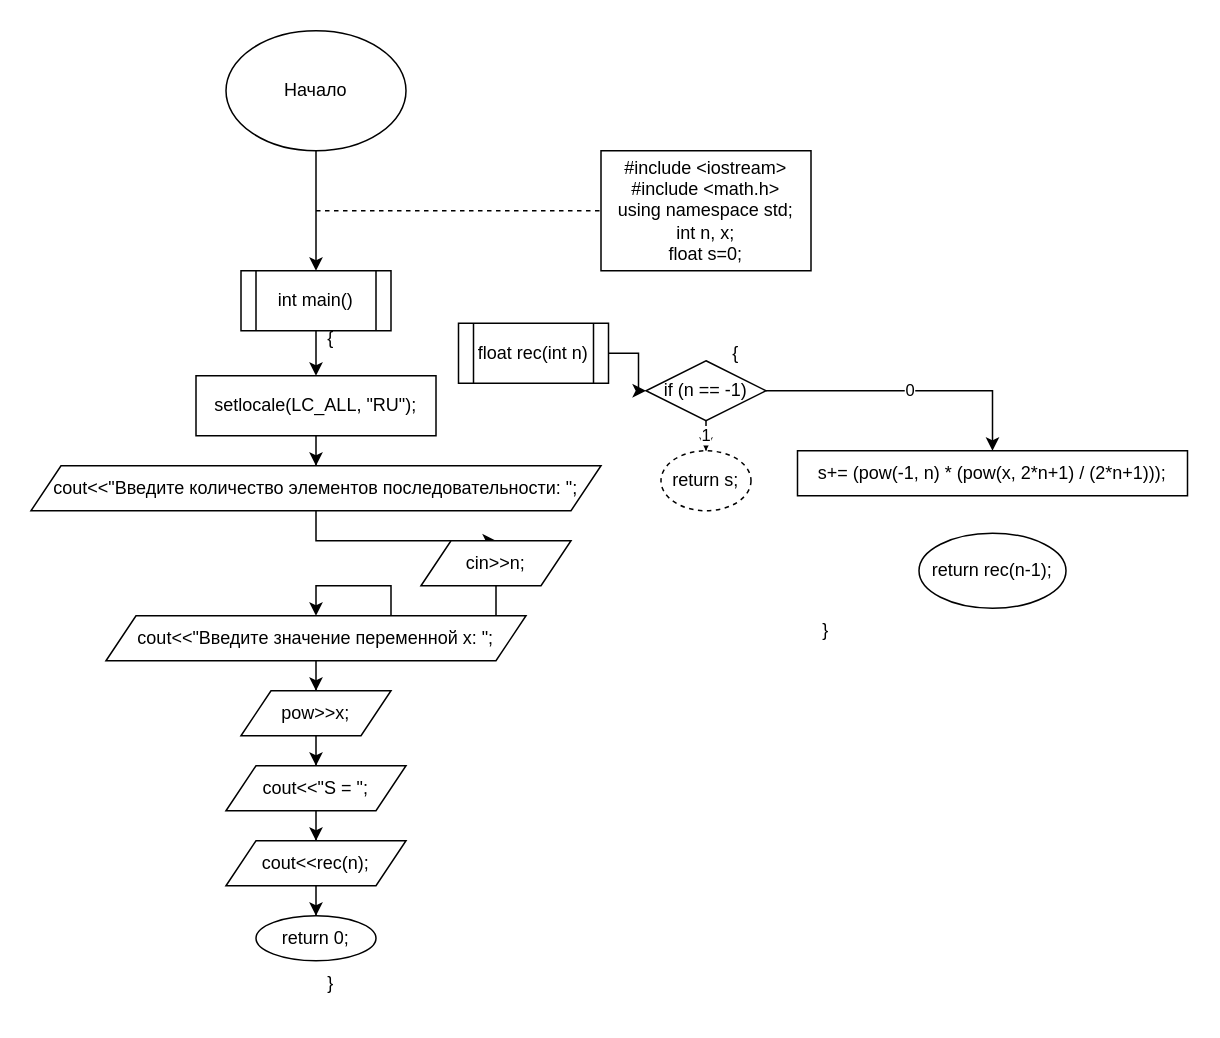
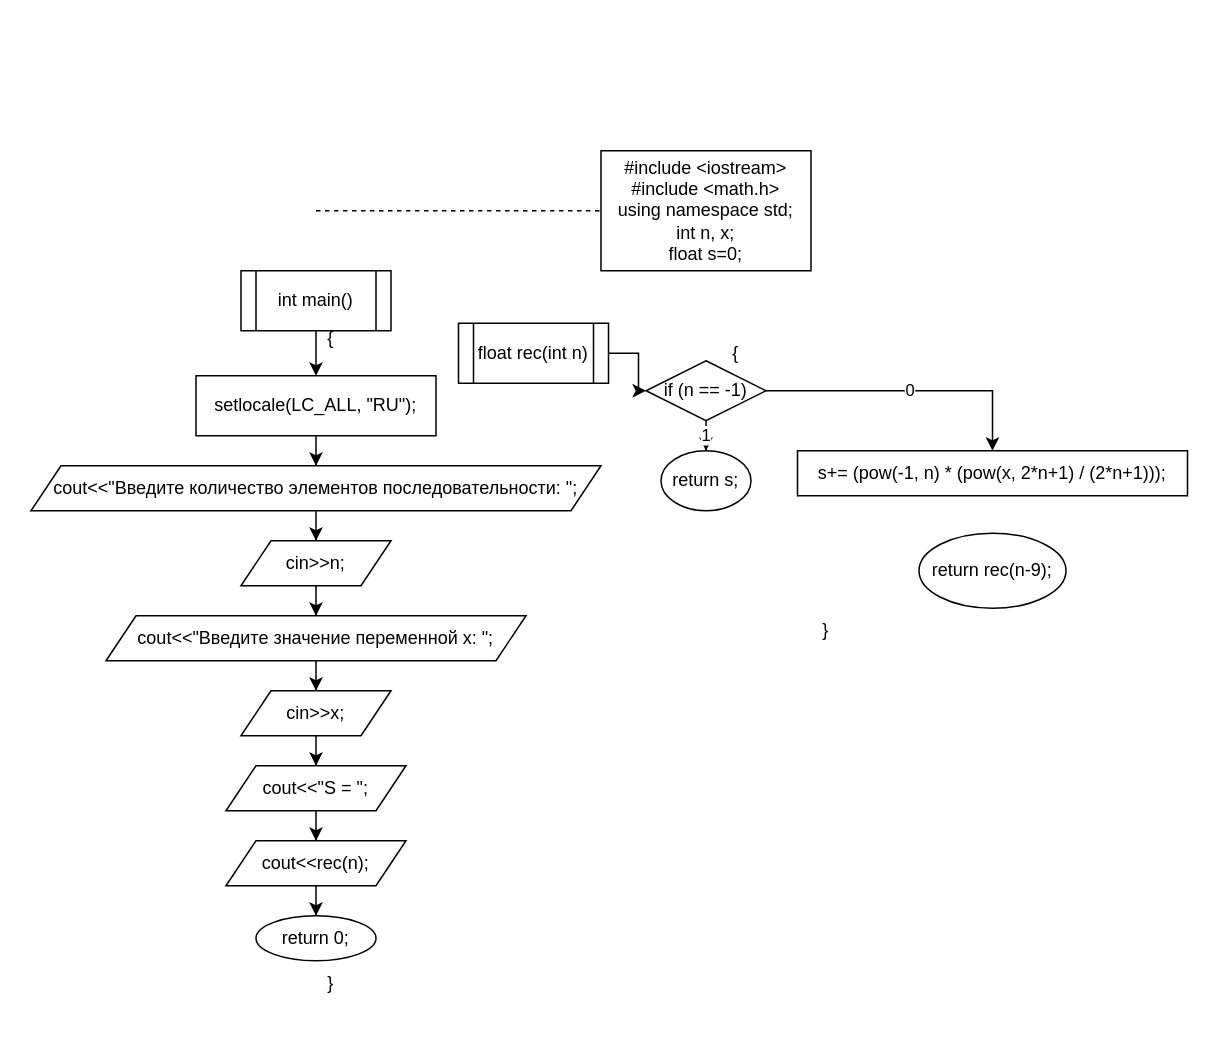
  <mxCell id="0" />
  <mxCell id="1" parent="0" />
- <mxCell id="2" value="" style="edgeStyle=orthogonalEdgeStyle;rounded=0;orthogonalLoop=1;jettySize=auto;html=1;" parent="1" source="3" target="5" edge="1"><mxGeometry relative="1" as="geometry" /></mxCell>
- <mxCell id="3" value="Начало" style="ellipse;whiteSpace=wrap;html=1;" parent="1" vertex="1"><mxGeometry x="150" y="20" width="120" height="80" as="geometry" /></mxCell>
  <mxCell id="4" value="" style="edgeStyle=orthogonalEdgeStyle;rounded=0;orthogonalLoop=1;jettySize=auto;html=1;" parent="1" source="5" target="7" edge="1"><mxGeometry relative="1" as="geometry" /></mxCell>
  <mxCell id="5" value="int main()" style="shape=process;whiteSpace=wrap;html=1;backgroundOutline=1;" parent="1" vertex="1"><mxGeometry x="160" y="180" width="100" height="40" as="geometry" /></mxCell>
  <mxCell id="6" value="" style="edgeStyle=orthogonalEdgeStyle;rounded=0;orthogonalLoop=1;jettySize=auto;html=1;" edge="1" parent="1" source="7" target="14"><mxGeometry relative="1" as="geometry" /></mxCell>
  <mxCell id="7" value="setlocale(LC_ALL, &quot;RU&quot;);" style="whiteSpace=wrap;html=1;" parent="1" vertex="1"><mxGeometry x="130" y="250" width="160" height="40" as="geometry" /></mxCell>
  <mxCell id="8" value="" style="endArrow=none;dashed=1;html=1;rounded=0;entryX=0;entryY=0.5;entryDx=0;entryDy=0;" parent="1" target="10" edge="1"><mxGeometry width="50" height="50" relative="1" as="geometry"><mxPoint x="210" y="140" as="sourcePoint" /><mxPoint x="330" y="140" as="targetPoint" /></mxGeometry></mxCell>
  <mxCell id="9" value="return 0;" style="ellipse;whiteSpace=wrap;html=1;" parent="1" vertex="1"><mxGeometry x="170" y="610" width="80" height="30" as="geometry" /></mxCell>
  <mxCell id="10" value="#include &amp;lt;iostream&amp;gt;&lt;div&gt;#include &amp;lt;math.h&amp;gt;&lt;/div&gt;&lt;div&gt;using namespace std;&lt;/div&gt;&lt;div&gt;int n, x;&lt;/div&gt;&lt;div&gt;float s=0;&lt;/div&gt;" style="whiteSpace=wrap;html=1;" parent="1" vertex="1"><mxGeometry x="400" y="100" width="140" height="80" as="geometry" /></mxCell>
  <mxCell id="11" value="" style="edgeStyle=orthogonalEdgeStyle;rounded=0;orthogonalLoop=1;jettySize=auto;html=1;" edge="1" parent="1" source="12" target="27"><mxGeometry relative="1" as="geometry" /></mxCell>
  <mxCell id="12" value="float rec(int n)" style="shape=process;whiteSpace=wrap;html=1;backgroundOutline=1;" parent="1" vertex="1"><mxGeometry x="305" y="215" width="100" height="40" as="geometry" /></mxCell>
  <mxCell id="13" value="" style="edgeStyle=orthogonalEdgeStyle;rounded=0;orthogonalLoop=1;jettySize=auto;html=1;" edge="1" parent="1" source="14" target="16"><mxGeometry relative="1" as="geometry" /></mxCell>
  <mxCell id="14" value="cout&amp;lt;&amp;lt;&quot;Введите количество элементов последовательности: &quot;;" style="shape=parallelogram;perimeter=parallelogramPerimeter;whiteSpace=wrap;html=1;fixedSize=1;" vertex="1" parent="1"><mxGeometry x="20" y="310" width="380" height="30" as="geometry" /></mxCell>
  <mxCell id="15" value="" style="edgeStyle=orthogonalEdgeStyle;rounded=0;orthogonalLoop=1;jettySize=auto;html=1;" edge="1" parent="1" source="16" target="18"><mxGeometry relative="1" as="geometry" /></mxCell>
- <mxCell id="16" value="cin&amp;gt;&amp;gt;n;" style="shape=parallelogram;perimeter=parallelogramPerimeter;whiteSpace=wrap;html=1;fixedSize=1;" vertex="1" parent="1"><mxGeometry x="280" y="360" width="100" height="30" as="geometry" /></mxCell>
+ <mxCell id="16" value="cin&amp;gt;&amp;gt;n;" style="shape=parallelogram;perimeter=parallelogramPerimeter;whiteSpace=wrap;html=1;fixedSize=1;" vertex="1" parent="1"><mxGeometry x="160" y="360" width="100" height="30" as="geometry" /></mxCell>
  <mxCell id="17" value="" style="edgeStyle=orthogonalEdgeStyle;rounded=0;orthogonalLoop=1;jettySize=auto;html=1;" edge="1" parent="1" source="18" target="20"><mxGeometry relative="1" as="geometry" /></mxCell>
  <mxCell id="18" value="cout&amp;lt;&amp;lt;&quot;Введите значение переменной x: &quot;;" style="shape=parallelogram;perimeter=parallelogramPerimeter;whiteSpace=wrap;html=1;fixedSize=1;" vertex="1" parent="1"><mxGeometry x="70" y="410" width="280" height="30" as="geometry" /></mxCell>
  <mxCell id="19" value="" style="edgeStyle=orthogonalEdgeStyle;rounded=0;orthogonalLoop=1;jettySize=auto;html=1;" edge="1" parent="1" source="20" target="22"><mxGeometry relative="1" as="geometry" /></mxCell>
- <mxCell id="20" value="pow&amp;gt;&amp;gt;x;" style="shape=parallelogram;perimeter=parallelogramPerimeter;whiteSpace=wrap;html=1;fixedSize=1;" vertex="1" parent="1"><mxGeometry x="160" y="460" width="100" height="30" as="geometry" /></mxCell>
+ <mxCell id="20" value="cin&amp;gt;&amp;gt;x;" style="shape=parallelogram;perimeter=parallelogramPerimeter;whiteSpace=wrap;html=1;fixedSize=1;" vertex="1" parent="1"><mxGeometry x="160" y="460" width="100" height="30" as="geometry" /></mxCell>
  <mxCell id="21" value="" style="edgeStyle=orthogonalEdgeStyle;rounded=0;orthogonalLoop=1;jettySize=auto;html=1;" edge="1" parent="1" source="22" target="24"><mxGeometry relative="1" as="geometry" /></mxCell>
  <mxCell id="22" value="cout&amp;lt;&amp;lt;&quot;S = &quot;;" style="shape=parallelogram;perimeter=parallelogramPerimeter;whiteSpace=wrap;html=1;fixedSize=1;" vertex="1" parent="1"><mxGeometry x="150" y="510" width="120" height="30" as="geometry" /></mxCell>
  <mxCell id="23" style="edgeStyle=orthogonalEdgeStyle;rounded=0;orthogonalLoop=1;jettySize=auto;html=1;entryX=0.5;entryY=0;entryDx=0;entryDy=0;" edge="1" parent="1" source="24" target="9"><mxGeometry relative="1" as="geometry" /></mxCell>
  <mxCell id="24" value="cout&amp;lt;&amp;lt;rec(n);" style="shape=parallelogram;perimeter=parallelogramPerimeter;whiteSpace=wrap;html=1;fixedSize=1;" vertex="1" parent="1"><mxGeometry x="150" y="560" width="120" height="30" as="geometry" /></mxCell>
  <mxCell id="25" value="1" style="edgeStyle=orthogonalEdgeStyle;rounded=0;orthogonalLoop=1;jettySize=auto;html=1;" edge="1" parent="1" source="27" target="28"><mxGeometry relative="1" as="geometry" /></mxCell>
  <mxCell id="26" value="0" style="edgeStyle=orthogonalEdgeStyle;rounded=0;orthogonalLoop=1;jettySize=auto;html=1;" edge="1" parent="1" source="27" target="29"><mxGeometry relative="1" as="geometry" /></mxCell>
  <mxCell id="27" value="if (n == -1)" style="rhombus;whiteSpace=wrap;html=1;" vertex="1" parent="1"><mxGeometry x="430" y="240" width="80" height="40" as="geometry" /></mxCell>
- <mxCell id="28" value="return s;" style="ellipse;whiteSpace=wrap;html=1;dashed=1;" vertex="1" parent="1"><mxGeometry x="440" y="300" width="60" height="40" as="geometry" /></mxCell>
+ <mxCell id="28" value="return s;" style="ellipse;whiteSpace=wrap;html=1;" vertex="1" parent="1"><mxGeometry x="440" y="300" width="60" height="40" as="geometry" /></mxCell>
  <mxCell id="29" value="s+= (pow(-1, n) * (pow(x, 2*n+1) / (2*n+1)));" style="whiteSpace=wrap;html=1;" vertex="1" parent="1"><mxGeometry x="531" y="300" width="260" height="30" as="geometry" /></mxCell>
- <mxCell id="30" value="return rec(n-1);" style="ellipse;whiteSpace=wrap;html=1;" vertex="1" parent="1"><mxGeometry x="612" y="355" width="98" height="50" as="geometry" /></mxCell>
+ <mxCell id="30" value="return rec(n-9);" style="ellipse;whiteSpace=wrap;html=1;" vertex="1" parent="1"><mxGeometry x="612" y="355" width="98" height="50" as="geometry" /></mxCell>
  <mxCell id="31" value="{" style="text;html=1;align=center;verticalAlign=middle;whiteSpace=wrap;rounded=0;" vertex="1" parent="1"><mxGeometry x="190" y="210" width="60" height="30" as="geometry" /></mxCell>
  <mxCell id="32" value="{" style="text;html=1;align=center;verticalAlign=middle;whiteSpace=wrap;rounded=0;" vertex="1" parent="1"><mxGeometry x="460" y="220" width="60" height="30" as="geometry" /></mxCell>
  <mxCell id="33" value="}" style="text;html=1;align=center;verticalAlign=middle;whiteSpace=wrap;rounded=0;" vertex="1" parent="1"><mxGeometry x="520" y="405" width="60" height="30" as="geometry" /></mxCell>
  <mxCell id="34" value="}" style="text;html=1;align=center;verticalAlign=middle;whiteSpace=wrap;rounded=0;" vertex="1" parent="1"><mxGeometry x="190" y="640" width="60" height="30" as="geometry" /></mxCell>
